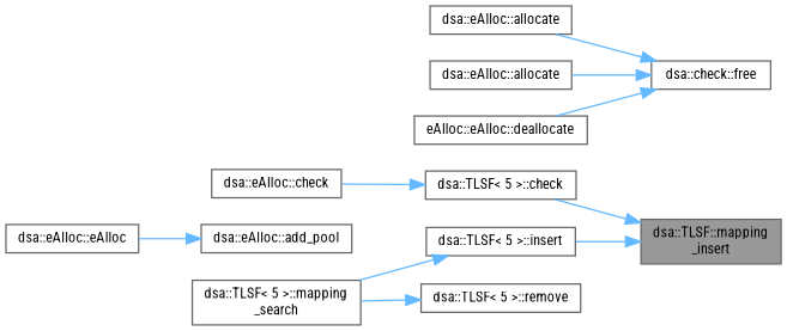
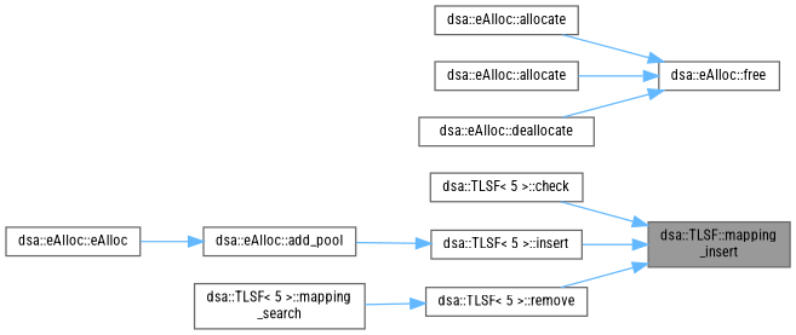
  digraph {
    fontname="Roboto Condensed"
    rankdir=RL
    node [color=grey40 fillcolor=white fontname="Roboto Condensed" fontsize=10 shape=box style=filled]
    edge [color=steelblue1 dir=back fontname="Roboto Condensed" fontsize=10 labelfontname=Helvetica labelfontsize=10 style=solid]
    n1 [color=gray40 fillcolor=grey60 fontcolor=black height=0.2 label="dsa::TLSF::mapping\l_insert" width=0.4]
    n2 [height=0.2 label="dsa::TLSF\< 5 \>::check" width=0.4]
    n3 [height=0.2 label="dsa::TLSF\< 5 \>::insert" width=0.4]
    n4 [height=0.2 label="dsa::TLSF\< 5 \>::remove" width=0.4]
-   n5 [height=0.2 label="dsa::eAlloc::check" width=0.4]
    n6 [height=0.2 label="dsa::eAlloc::add_pool" width=0.4]
    n7 [height=0.2 label="dsa::TLSF\< 5 \>::mapping\l_search" width=0.4]
    n8 [height=0.2 label="dsa::eAlloc::eAlloc" width=0.4]
-   n9 [height=0.2 label="dsa::check::free" width=0.4]
+   n9 [height=0.2 label="dsa::eAlloc::free" width=0.4]
    n10 [height=0.2 label="dsa::eAlloc::allocate" width=0.4]
    n11 [height=0.2 label="dsa::eAlloc::allocate" width=0.4]
-   n12 [height=0.2 label="eAlloc::eAlloc::deallocate" width=0.4]
+   n12 [height=0.2 label="dsa::eAlloc::deallocate" width=0.4]
    n1 -> n2
    n1 -> n3
-   n2 -> n5
-   n3 -> n7
+   n1 -> n4
+   n3 -> n6
    n4 -> n7
    n6 -> n8
    n9 -> n10
    n9 -> n11
    n9 -> n12
  }
